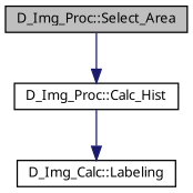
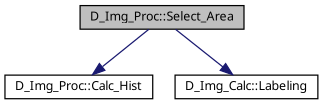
  digraph {
    fontname="Noto Sans"
    rankdir=TB
    node [color=black fillcolor=white fontname="Noto Sans" fontsize=10 shape=record style=filled]
    edge [color=midnightblue fontname="Noto Sans" fontsize=10 labelfontname=Helvetica labelfontsize=10 style=solid]
    n1 [fillcolor=grey75 fontcolor=black height=0.2 label="D_Img_Proc::Select_Area" width=0.4]
    n2 [height=0.2 label="D_Img_Proc::Calc_Hist" width=0.4]
    n3 [height=0.2 label="D_Img_Calc::Labeling" width=0.4]
    n1 -> n2
-   n2 -> n3
+   n1 -> n3
  }
